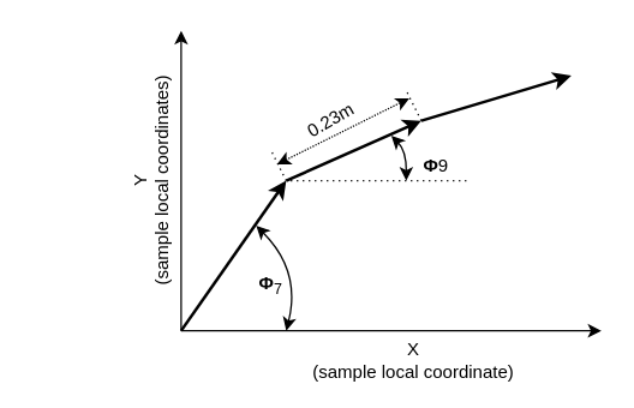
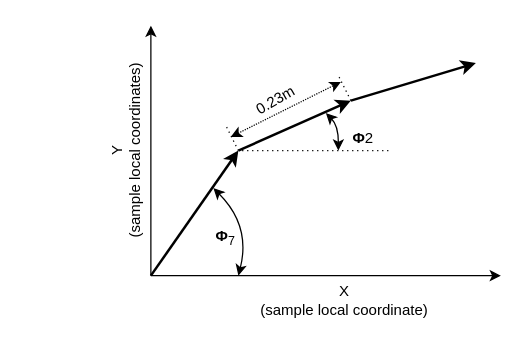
  <mxCell id="0" />
  <mxCell id="1" parent="0" />
  <mxCell id="2" value="" style="endArrow=classic;html=1;strokeWidth=2;" edge="1" parent="1"><mxGeometry width="50" height="50" relative="1" as="geometry"><mxPoint x="120" y="220" as="sourcePoint" /><mxPoint x="190" y="120" as="targetPoint" /></mxGeometry></mxCell>
  <mxCell id="3" value="" style="endArrow=classic;startArrow=classic;html=1;curved=1;" edge="1" parent="1"><mxGeometry width="50" height="50" relative="1" as="geometry"><mxPoint x="190" y="220" as="sourcePoint" /><mxPoint x="170" y="150" as="targetPoint" /><Array as="points"><mxPoint x="200" y="180" /></Array></mxGeometry></mxCell>
  <mxCell id="4" value="" style="endArrow=classic;html=1;strokeWidth=2;" edge="1" parent="1"><mxGeometry width="50" height="50" relative="1" as="geometry"><mxPoint x="190" y="120" as="sourcePoint" /><mxPoint x="280" y="80" as="targetPoint" /></mxGeometry></mxCell>
  <mxCell id="5" value=" &lt;b&gt;Φ&lt;/b&gt;&lt;sub&gt;7&lt;/sub&gt;" style="text;html=1;strokeColor=none;fillColor=none;align=center;verticalAlign=middle;whiteSpace=wrap;rounded=0;" vertex="1" parent="1"><mxGeometry x="160" y="180" width="40" height="20" as="geometry" /></mxCell>
  <mxCell id="6" value="" style="endArrow=classic;html=1;" edge="1" parent="1"><mxGeometry width="50" height="50" relative="1" as="geometry"><mxPoint x="120" y="220" as="sourcePoint" /><mxPoint x="120" y="20" as="targetPoint" /></mxGeometry></mxCell>
  <mxCell id="7" value="" style="endArrow=classic;html=1;" edge="1" parent="1"><mxGeometry width="50" height="50" relative="1" as="geometry"><mxPoint x="120" y="220" as="sourcePoint" /><mxPoint x="400" y="220" as="targetPoint" /></mxGeometry></mxCell>
  <mxCell id="8" value="" style="endArrow=classic;startArrow=classic;html=1;strokeWidth=1;dashed=1;dashPattern=1 1;" edge="1" parent="1"><mxGeometry width="50" height="50" relative="1" as="geometry"><mxPoint x="184" y="109" as="sourcePoint" /><mxPoint x="272" y="65" as="targetPoint" /></mxGeometry></mxCell>
  <mxCell id="9" value="" style="endArrow=none;dashed=1;html=1;dashPattern=1 3;strokeWidth=1;" edge="1" parent="1"><mxGeometry width="50" height="50" relative="1" as="geometry"><mxPoint x="190" y="120" as="sourcePoint" /><mxPoint x="180" y="100" as="targetPoint" /></mxGeometry></mxCell>
  <mxCell id="10" value="" style="endArrow=none;dashed=1;html=1;dashPattern=1 3;strokeWidth=1;" edge="1" parent="1"><mxGeometry width="50" height="50" relative="1" as="geometry"><mxPoint x="280" y="80" as="sourcePoint" /><mxPoint x="270" y="60" as="targetPoint" /></mxGeometry></mxCell>
- <mxCell id="11" value=" &lt;b&gt;Φ&lt;/b&gt;9" style="text;html=1;strokeColor=none;fillColor=none;align=center;verticalAlign=middle;whiteSpace=wrap;rounded=0;" vertex="1" parent="1"><mxGeometry x="270" y="100" width="40" height="20" as="geometry" /></mxCell>
+ <mxCell id="11" value=" &lt;b&gt;Φ&lt;/b&gt;2" style="text;html=1;strokeColor=none;fillColor=none;align=center;verticalAlign=middle;whiteSpace=wrap;rounded=0;" vertex="1" parent="1"><mxGeometry x="270" y="100" width="40" height="20" as="geometry" /></mxCell>
  <mxCell id="12" value="" style="endArrow=none;dashed=1;html=1;dashPattern=1 3;strokeWidth=1;" edge="1" parent="1"><mxGeometry width="50" height="50" relative="1" as="geometry"><mxPoint x="310" y="120" as="sourcePoint" /><mxPoint x="190" y="120" as="targetPoint" /></mxGeometry></mxCell>
  <mxCell id="13" value="" style="endArrow=classic;startArrow=classic;html=1;curved=1;" edge="1" parent="1"><mxGeometry width="50" height="50" relative="1" as="geometry"><mxPoint x="270" y="120" as="sourcePoint" /><mxPoint x="260" y="90" as="targetPoint" /><Array as="points"><mxPoint x="270" y="100" /></Array></mxGeometry></mxCell>
  <mxCell id="14" value="0.23m" style="text;html=1;strokeColor=none;fillColor=none;align=center;verticalAlign=middle;whiteSpace=wrap;rounded=0;rotation=-30;" vertex="1" parent="1"><mxGeometry x="190" y="70" width="60" height="20" as="geometry" /></mxCell>
  <mxCell id="15" value="" style="endArrow=classic;html=1;strokeWidth=2;" edge="1" parent="1"><mxGeometry width="50" height="50" relative="1" as="geometry"><mxPoint x="280" y="80" as="sourcePoint" /><mxPoint x="380" y="50" as="targetPoint" /></mxGeometry></mxCell>
  <mxCell id="16" value="&lt;div&gt;X&lt;/div&gt;(sample local coordinate)" style="text;html=1;strokeColor=none;fillColor=none;align=center;verticalAlign=middle;whiteSpace=wrap;rounded=0;" vertex="1" parent="1"><mxGeometry x="190" y="230" width="170" height="20" as="geometry" /></mxCell>
  <mxCell id="17" value="&lt;div&gt;Y&lt;/div&gt;(sample local coordinates)" style="text;html=1;strokeColor=none;fillColor=none;align=center;verticalAlign=middle;whiteSpace=wrap;rounded=0;rotation=-90;" vertex="1" parent="1"><mxGeometry x="20" y="110" width="160" height="20" as="geometry" /></mxCell>
